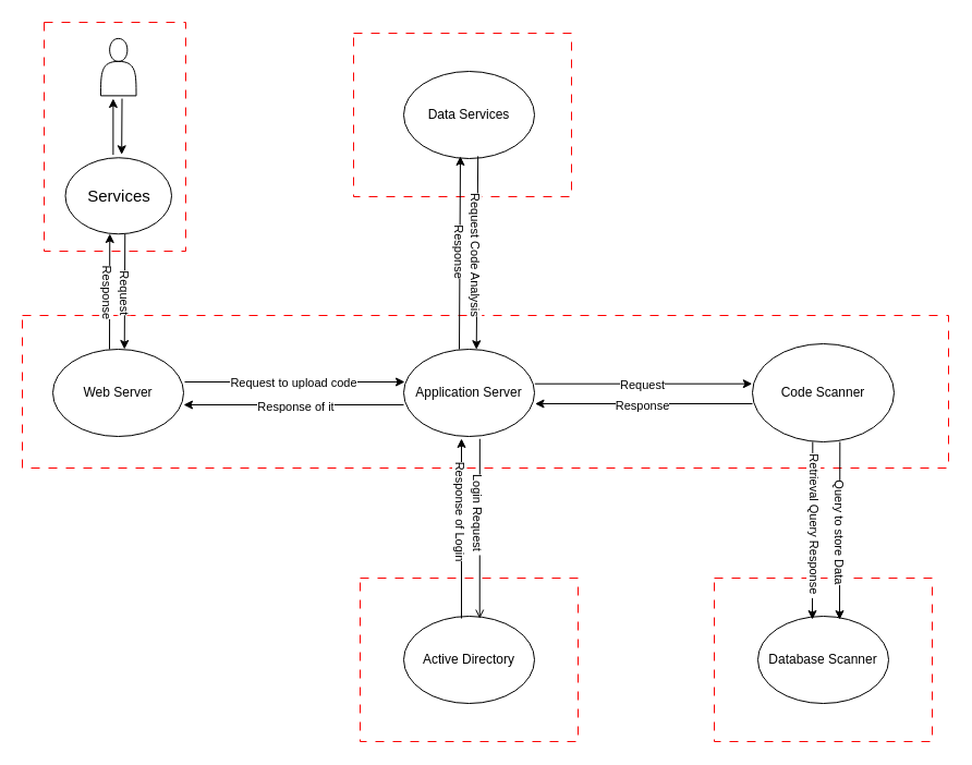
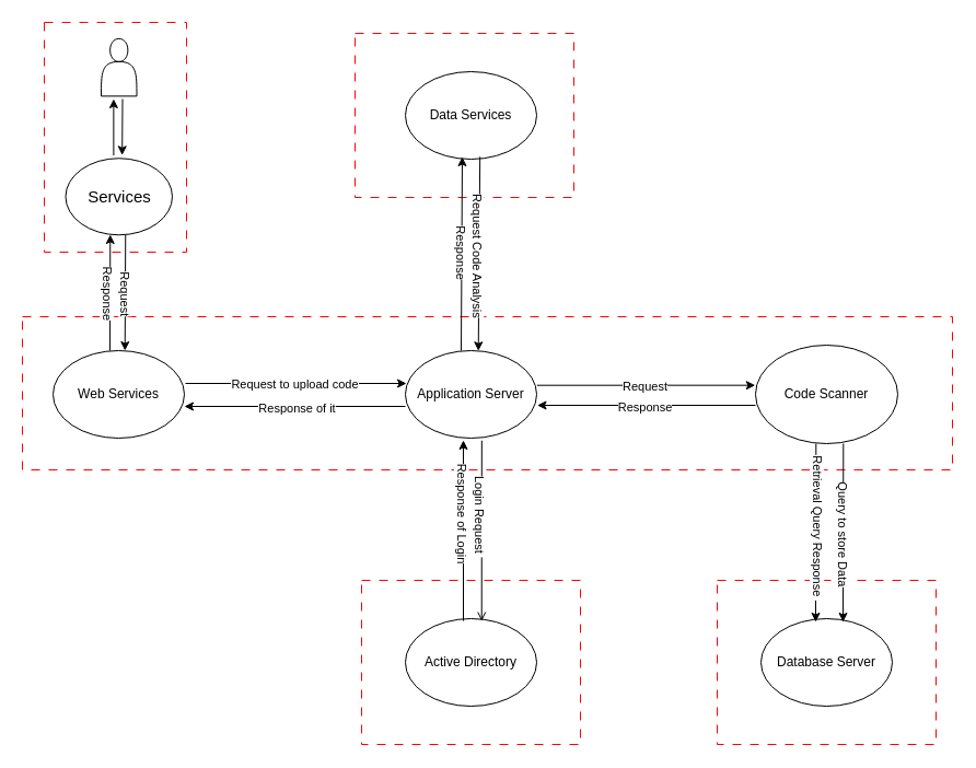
  <mxCell id="0" />
  <mxCell id="1" parent="0" />
  <mxCell id="2" value="" style="rounded=0;whiteSpace=wrap;html=1;strokeColor=#ff0000;dashed=1;dashPattern=8 8;" vertex="1" parent="1"><mxGeometry x="20" y="289" width="850" height="140" as="geometry" /></mxCell>
  <mxCell id="3" value="" style="group" vertex="1" connectable="0" parent="1"><mxGeometry x="40" y="20" width="130" height="210" as="geometry" /></mxCell>
  <mxCell id="4" value="" style="rounded=0;whiteSpace=wrap;html=1;dashed=1;dashPattern=8 8;strokeColor=#f90606;" vertex="1" parent="3"><mxGeometry width="130" height="210" as="geometry" /></mxCell>
  <mxCell id="5" value="" style="shape=actor;whiteSpace=wrap;html=1;" vertex="1" parent="3"><mxGeometry x="52" y="14.875" width="32.5" height="52.5" as="geometry" /></mxCell>
  <mxCell id="6" value="&lt;font style=&quot;font-size: 15px;&quot;&gt;Services&lt;/font&gt;" style="ellipse;whiteSpace=wrap;html=1;" vertex="1" parent="3"><mxGeometry x="19.5" y="124.25" width="97.5" height="70" as="geometry" /></mxCell>
  <mxCell id="7" value="" style="endArrow=classic;html=1;rounded=0;exitX=0.75;exitY=1;exitDx=0;exitDy=0;entryX=0.58;entryY=-0.017;entryDx=0;entryDy=0;entryPerimeter=0;" edge="1" parent="3"><mxGeometry width="50" height="50" relative="1" as="geometry"><mxPoint x="71.5" y="70" as="sourcePoint" /><mxPoint x="71.175" y="121.31" as="targetPoint" /></mxGeometry></mxCell>
  <mxCell id="8" value="" style="endArrow=none;html=1;rounded=0;exitX=0.75;exitY=1;exitDx=0;exitDy=0;entryX=0.58;entryY=-0.017;entryDx=0;entryDy=0;entryPerimeter=0;startArrow=classic;startFill=1;endFill=0;" edge="1" parent="3"><mxGeometry width="50" height="50" relative="1" as="geometry"><mxPoint x="63.375" y="70" as="sourcePoint" /><mxPoint x="63.375" y="121.625" as="targetPoint" /></mxGeometry></mxCell>
- <mxCell id="9" value="Web Server" style="ellipse;whiteSpace=wrap;html=1;" vertex="1" parent="1"><mxGeometry x="48" y="320" width="120" height="80" as="geometry" /></mxCell>
+ <mxCell id="9" value="Web Services" style="ellipse;whiteSpace=wrap;html=1;" vertex="1" parent="1"><mxGeometry x="48" y="320" width="120" height="80" as="geometry" /></mxCell>
  <mxCell id="10" value="Application Server" style="ellipse;whiteSpace=wrap;html=1;" vertex="1" parent="1"><mxGeometry x="370" y="320" width="120" height="80" as="geometry" /></mxCell>
  <mxCell id="11" value="Code Scanner" style="ellipse;whiteSpace=wrap;html=1;" vertex="1" parent="1"><mxGeometry x="690" y="315" width="130" height="90" as="geometry" /></mxCell>
  <mxCell id="12" value="" style="endArrow=classic;html=1;rounded=0;entryX=0.5;entryY=0;entryDx=0;entryDy=0;exitX=0.5;exitY=1;exitDx=0;exitDy=0;" edge="1" parent="1"><mxGeometry width="50" height="50" relative="1" as="geometry"><mxPoint x="114.25" y="214.25" as="sourcePoint" /><mxPoint x="113.72" y="320" as="targetPoint" /></mxGeometry></mxCell>
  <mxCell id="13" value="Request" style="edgeLabel;html=1;align=center;verticalAlign=middle;resizable=0;points=[];rotation=90;" vertex="1" connectable="0" parent="12"><mxGeometry x="0.014" y="1" relative="1" as="geometry"><mxPoint as="offset" /></mxGeometry></mxCell>
  <mxCell id="14" value="" style="endArrow=none;html=1;rounded=0;entryX=0.5;entryY=0;entryDx=0;entryDy=0;exitX=0.5;exitY=1;exitDx=0;exitDy=0;startArrow=classic;startFill=1;endFill=0;" edge="1" parent="1"><mxGeometry width="50" height="50" relative="1" as="geometry"><mxPoint x="100.28" y="214" as="sourcePoint" /><mxPoint x="100" y="320" as="targetPoint" /></mxGeometry></mxCell>
  <mxCell id="15" value="Response" style="edgeLabel;html=1;align=center;verticalAlign=middle;resizable=0;points=[];rotation=90;" vertex="1" connectable="0" parent="14"><mxGeometry x="0.195" y="-2" relative="1" as="geometry"><mxPoint y="-10" as="offset" /></mxGeometry></mxCell>
  <mxCell id="16" value="" style="endArrow=classic;html=1;rounded=0;exitX=1;exitY=0.5;exitDx=0;exitDy=0;entryX=0;entryY=0.5;entryDx=0;entryDy=0;" edge="1" parent="1"><mxGeometry width="50" height="50" relative="1" as="geometry"><mxPoint x="169" y="350" as="sourcePoint" /><mxPoint x="371" y="350" as="targetPoint" /></mxGeometry></mxCell>
  <mxCell id="17" value="Request to upload code" style="edgeLabel;html=1;align=center;verticalAlign=middle;resizable=0;points=[];" vertex="1" connectable="0" parent="16"><mxGeometry x="-0.02" relative="1" as="geometry"><mxPoint as="offset" /></mxGeometry></mxCell>
  <mxCell id="18" value="" style="endArrow=none;html=1;rounded=0;exitX=1;exitY=0.5;exitDx=0;exitDy=0;entryX=0;entryY=0.5;entryDx=0;entryDy=0;startArrow=classic;startFill=1;endFill=0;" edge="1" parent="1"><mxGeometry width="50" height="50" relative="1" as="geometry"><mxPoint x="168" y="371" as="sourcePoint" /><mxPoint x="370" y="371" as="targetPoint" /></mxGeometry></mxCell>
  <mxCell id="19" value="Response of it" style="edgeLabel;html=1;align=center;verticalAlign=middle;resizable=0;points=[];" vertex="1" connectable="0" parent="18"><mxGeometry x="-0.081" y="-1" relative="1" as="geometry"><mxPoint x="9" as="offset" /></mxGeometry></mxCell>
  <mxCell id="20" value="" style="rounded=0;whiteSpace=wrap;html=1;dashed=1;dashPattern=8 8;strokeColor=#fa0505;" vertex="1" parent="1"><mxGeometry x="324" y="30" width="200" height="150" as="geometry" /></mxCell>
  <mxCell id="21" value="Data Services" style="ellipse;whiteSpace=wrap;html=1;" vertex="1" parent="1"><mxGeometry x="370" y="65" width="120" height="80" as="geometry" /></mxCell>
  <mxCell id="22" value="" style="endArrow=classic;html=1;rounded=0;exitX=0.668;exitY=0.973;exitDx=0;exitDy=0;entryX=0.656;entryY=0.003;entryDx=0;entryDy=0;entryPerimeter=0;exitPerimeter=0;" edge="1" parent="1"><mxGeometry width="50" height="50" relative="1" as="geometry"><mxPoint x="438.16" y="142.84" as="sourcePoint" /><mxPoint x="436.72" y="320.24" as="targetPoint" /></mxGeometry></mxCell>
  <mxCell id="23" value="Request Code Analysis" style="edgeLabel;html=1;align=center;verticalAlign=middle;resizable=0;points=[];rotation=90;" vertex="1" connectable="0" parent="22"><mxGeometry x="0.018" relative="1" as="geometry"><mxPoint x="-1" as="offset" /></mxGeometry></mxCell>
  <mxCell id="24" value="" style="endArrow=none;html=1;rounded=0;exitX=0.668;exitY=0.973;exitDx=0;exitDy=0;entryX=0.656;entryY=0.003;entryDx=0;entryDy=0;entryPerimeter=0;exitPerimeter=0;startArrow=classic;startFill=1;endFill=0;" edge="1" parent="1"><mxGeometry width="50" height="50" relative="1" as="geometry"><mxPoint x="422" y="143" as="sourcePoint" /><mxPoint x="421" y="320" as="targetPoint" /></mxGeometry></mxCell>
  <mxCell id="25" value="Response" style="edgeLabel;html=1;align=center;verticalAlign=middle;resizable=0;points=[];rotation=90;" vertex="1" connectable="0" parent="24"><mxGeometry x="0.018" relative="1" as="geometry"><mxPoint y="-3" as="offset" /></mxGeometry></mxCell>
  <mxCell id="26" value="" style="endArrow=classic;html=1;rounded=0;exitX=0.75;exitY=1;exitDx=0;exitDy=0;entryX=0.788;entryY=0.462;entryDx=0;entryDy=0;entryPerimeter=0;" edge="1" parent="1"><mxGeometry width="50" height="50" relative="1" as="geometry"><mxPoint x="490.33" y="351.69" as="sourcePoint" /><mxPoint x="689.8" y="351.68" as="targetPoint" /></mxGeometry></mxCell>
  <mxCell id="27" value="Request" style="edgeLabel;html=1;align=center;verticalAlign=middle;resizable=0;points=[];" vertex="1" connectable="0" parent="26"><mxGeometry x="0.117" y="-3" relative="1" as="geometry"><mxPoint x="-13" y="-2" as="offset" /></mxGeometry></mxCell>
  <mxCell id="28" value="" style="endArrow=none;html=1;rounded=0;exitX=0.75;exitY=1;exitDx=0;exitDy=0;entryX=0.788;entryY=0.462;entryDx=0;entryDy=0;entryPerimeter=0;startArrow=classic;startFill=1;endFill=0;" edge="1" parent="1"><mxGeometry width="50" height="50" relative="1" as="geometry"><mxPoint x="490.53" y="370.01" as="sourcePoint" /><mxPoint x="690" y="370" as="targetPoint" /></mxGeometry></mxCell>
  <mxCell id="29" value="Response" style="edgeLabel;html=1;align=center;verticalAlign=middle;resizable=0;points=[];" vertex="1" connectable="0" parent="28"><mxGeometry x="0.117" y="-3" relative="1" as="geometry"><mxPoint x="-13" y="-2" as="offset" /></mxGeometry></mxCell>
  <mxCell id="30" value="" style="rounded=0;whiteSpace=wrap;html=1;dashed=1;dashPattern=8 8;strokeColor=#fa0505;" vertex="1" parent="1"><mxGeometry x="330" y="530" width="200" height="150" as="geometry" /></mxCell>
  <mxCell id="31" value="Active Directory" style="ellipse;whiteSpace=wrap;html=1;" vertex="1" parent="1"><mxGeometry x="370" y="565" width="120" height="80" as="geometry" /></mxCell>
  <mxCell id="32" value="" style="endArrow=open;html=1;rounded=0;exitX=0.582;exitY=1.028;exitDx=0;exitDy=0;entryX=0.581;entryY=0.027;entryDx=0;entryDy=0;entryPerimeter=0;exitPerimeter=0;" edge="1" parent="1" source="10" target="31"><mxGeometry width="50" height="50" relative="1" as="geometry"><mxPoint x="440.32" y="405" as="sourcePoint" /><mxPoint x="439.995" y="456.31" as="targetPoint" /></mxGeometry></mxCell>
  <mxCell id="33" value="Login Request&amp;nbsp;" style="edgeLabel;html=1;align=center;verticalAlign=middle;resizable=0;points=[];rotation=90;" vertex="1" connectable="0" parent="32"><mxGeometry x="-0.254" y="1" relative="1" as="geometry"><mxPoint x="-2" y="7" as="offset" /></mxGeometry></mxCell>
  <mxCell id="34" value="" style="endArrow=none;html=1;rounded=0;exitX=0.582;exitY=1.028;exitDx=0;exitDy=0;entryX=0.581;entryY=0.027;entryDx=0;entryDy=0;entryPerimeter=0;exitPerimeter=0;startArrow=classic;startFill=1;endFill=0;" edge="1" parent="1"><mxGeometry width="50" height="50" relative="1" as="geometry"><mxPoint x="423" y="402" as="sourcePoint" /><mxPoint x="423" y="567" as="targetPoint" /></mxGeometry></mxCell>
  <mxCell id="35" value="Response of Login" style="edgeLabel;html=1;align=center;verticalAlign=middle;resizable=0;points=[];rotation=90;" vertex="1" connectable="0" parent="34"><mxGeometry x="-0.254" y="1" relative="1" as="geometry"><mxPoint x="-1" y="4" as="offset" /></mxGeometry></mxCell>
  <mxCell id="36" value="" style="rounded=0;whiteSpace=wrap;html=1;dashed=1;dashPattern=8 8;strokeColor=#fa0505;" vertex="1" parent="1"><mxGeometry x="655" y="530" width="200" height="150" as="geometry" /></mxCell>
- <mxCell id="37" value="Database Scanner" style="ellipse;whiteSpace=wrap;html=1;" vertex="1" parent="1"><mxGeometry x="695" y="565" width="120" height="80" as="geometry" /></mxCell>
+ <mxCell id="37" value="Database Server" style="ellipse;whiteSpace=wrap;html=1;" vertex="1" parent="1"><mxGeometry x="695" y="565" width="120" height="80" as="geometry" /></mxCell>
  <mxCell id="38" value="" style="endArrow=classic;html=1;rounded=0;exitX=0.75;exitY=1;exitDx=0;exitDy=0;entryX=0.625;entryY=0.038;entryDx=0;entryDy=0;entryPerimeter=0;" edge="1" parent="1" target="37"><mxGeometry width="50" height="50" relative="1" as="geometry"><mxPoint x="770.32" y="405" as="sourcePoint" /><mxPoint x="770" y="560" as="targetPoint" /></mxGeometry></mxCell>
  <mxCell id="39" value="Query to store Data" style="edgeLabel;html=1;align=center;verticalAlign=middle;resizable=0;points=[];rotation=90;" vertex="1" connectable="0" parent="38"><mxGeometry x="0.05" relative="1" as="geometry"><mxPoint y="-4" as="offset" /></mxGeometry></mxCell>
  <mxCell id="40" value="" style="endArrow=classic;html=1;rounded=0;exitX=0.75;exitY=1;exitDx=0;exitDy=0;entryX=0.625;entryY=0.038;entryDx=0;entryDy=0;entryPerimeter=0;" edge="1" parent="1"><mxGeometry width="50" height="50" relative="1" as="geometry"><mxPoint x="745.32" y="405" as="sourcePoint" /><mxPoint x="745" y="568" as="targetPoint" /></mxGeometry></mxCell>
  <mxCell id="41" value="Retrieval Query Response&amp;nbsp;" style="edgeLabel;html=1;align=center;verticalAlign=middle;resizable=0;points=[];rotation=90;" vertex="1" connectable="0" parent="40"><mxGeometry x="0.245" y="-2" relative="1" as="geometry"><mxPoint x="4" y="-25" as="offset" /></mxGeometry></mxCell>
